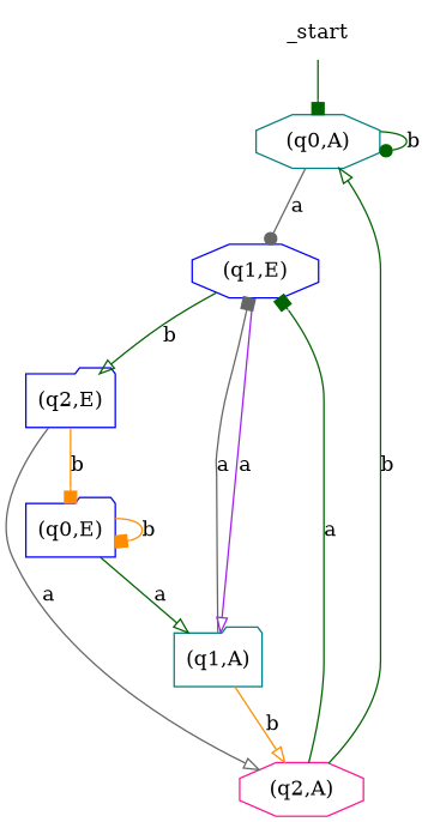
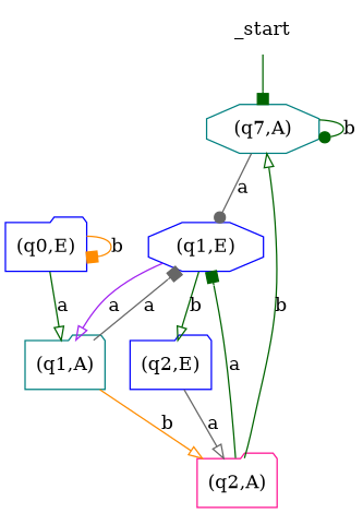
  digraph {
    node [color=blue shape=octagon]
    edge [arrowhead=onormal color=darkgreen]
-   "(q0,A)" [color=teal]
+   "(q0,A)" [color=teal label="(q7,A)"]
    "(q1,E)"
    "(q1,A)" [color=teal shape=folder]
    "(q2,E)" [shape=folder]
    "(q0,E)" [shape=folder]
-   "(q2,A)" [color=deeppink]
+   "(q2,A)" [color=deeppink shape=folder]
    _start [shape=none]
    "(q0,A)" -> "(q0,A)" [arrowhead=dot label=b]
    "(q0,A)" -> "(q1,E)" [arrowhead=dot color=gray40 label=a]
    "(q1,E)" -> "(q1,A)" [color=purple label=a]
    "(q1,E)" -> "(q2,E)" [label=b]
    "(q1,A)" -> "(q1,E)" [arrowhead=box color=gray40 label=a]
    "(q1,A)" -> "(q2,A)" [color=darkorange label=b]
-   "(q2,E)" -> "(q0,E)" [arrowhead=box color=darkorange label=b]
    "(q2,E)" -> "(q2,A)" [color=gray40 label=a]
    "(q0,E)" -> "(q1,A)" [label=a]
    "(q0,E)" -> "(q0,E)" [arrowhead=box color=darkorange label=b]
    "(q2,A)" -> "(q0,A)" [label=b]
    "(q2,A)" -> "(q1,E)" [arrowhead=box label=a]
    _start -> "(q0,A)" [arrowhead=box]
  }
